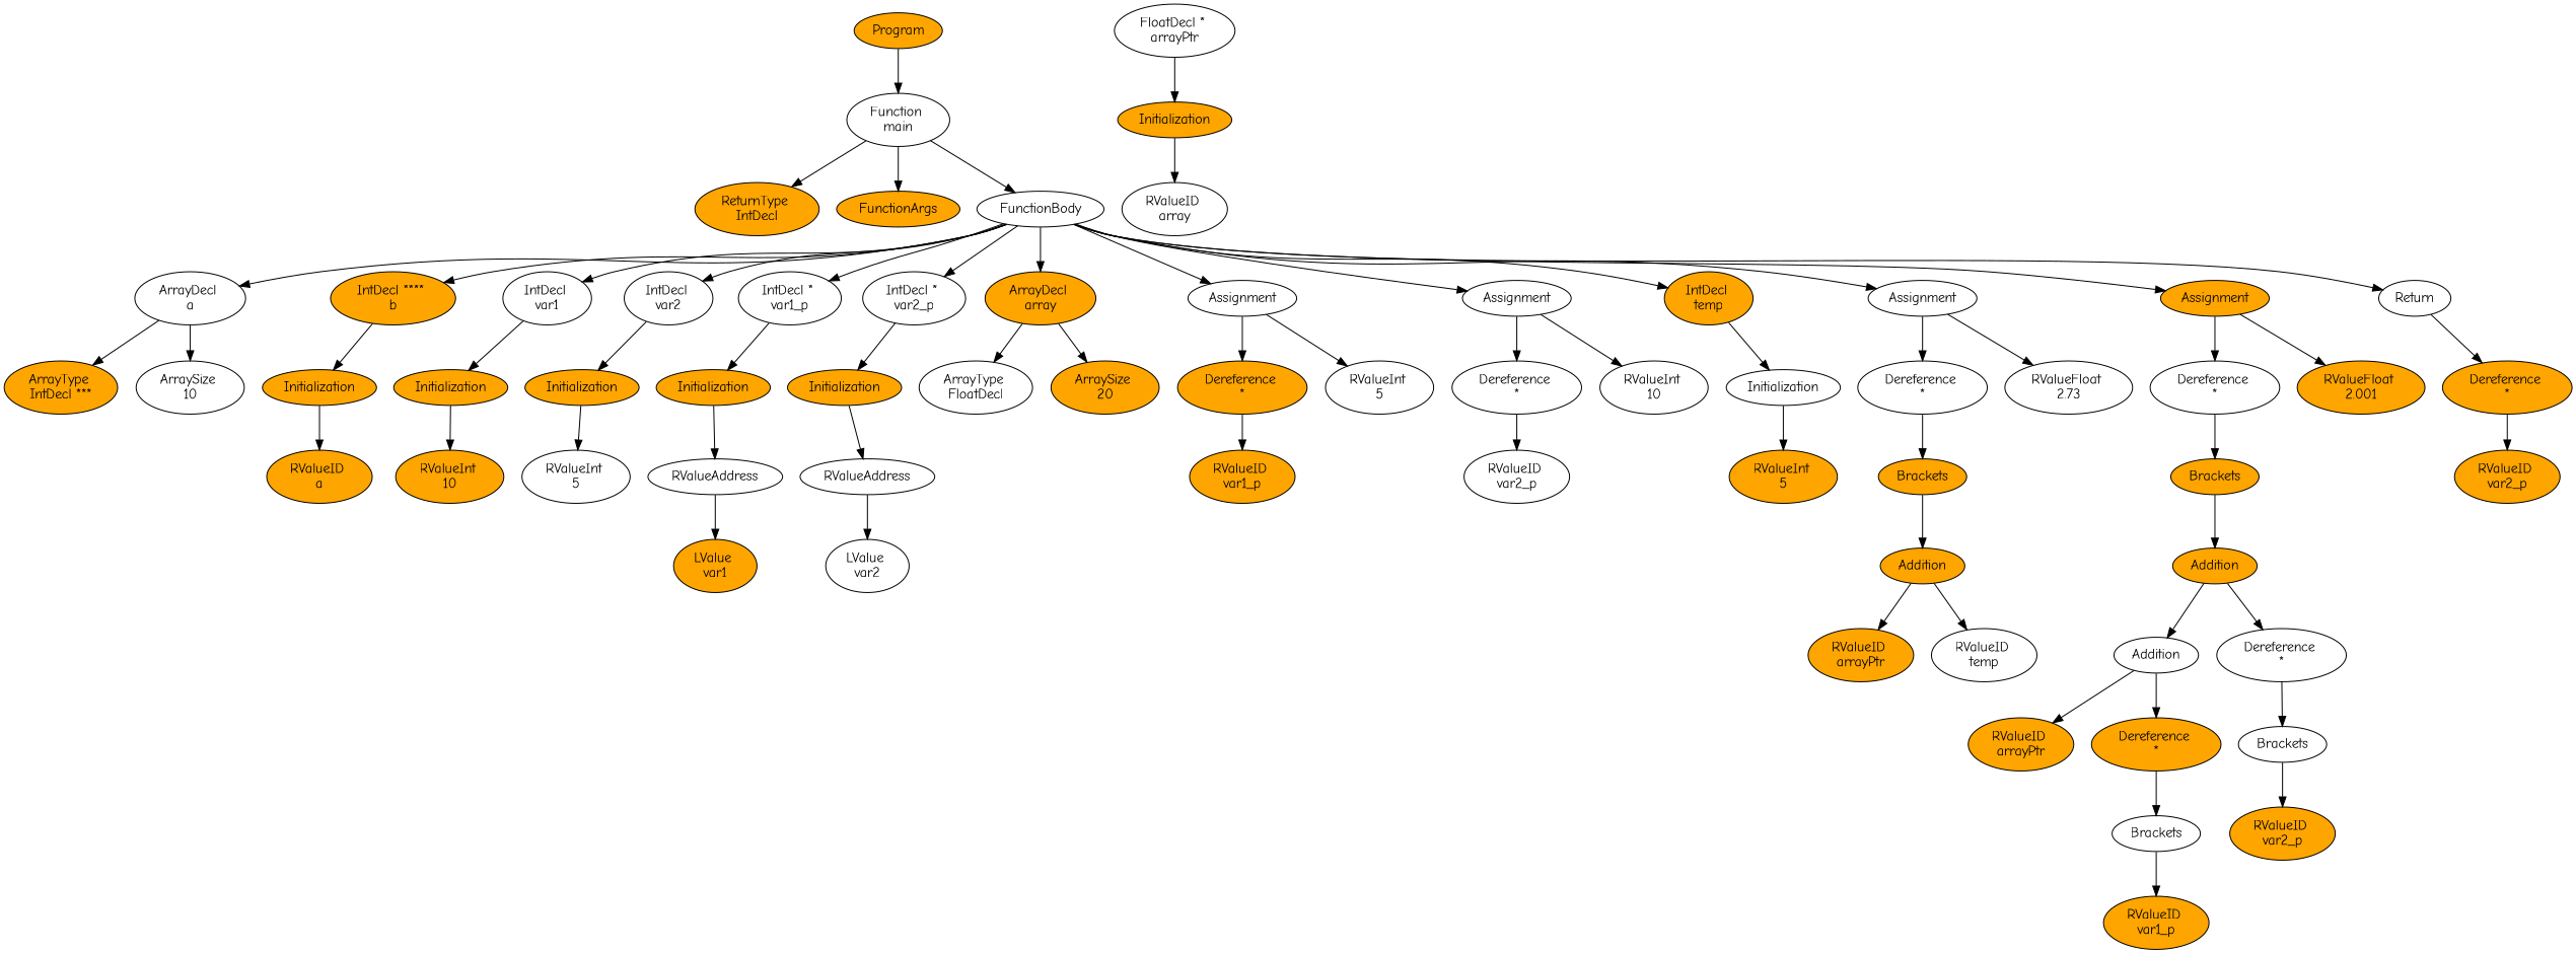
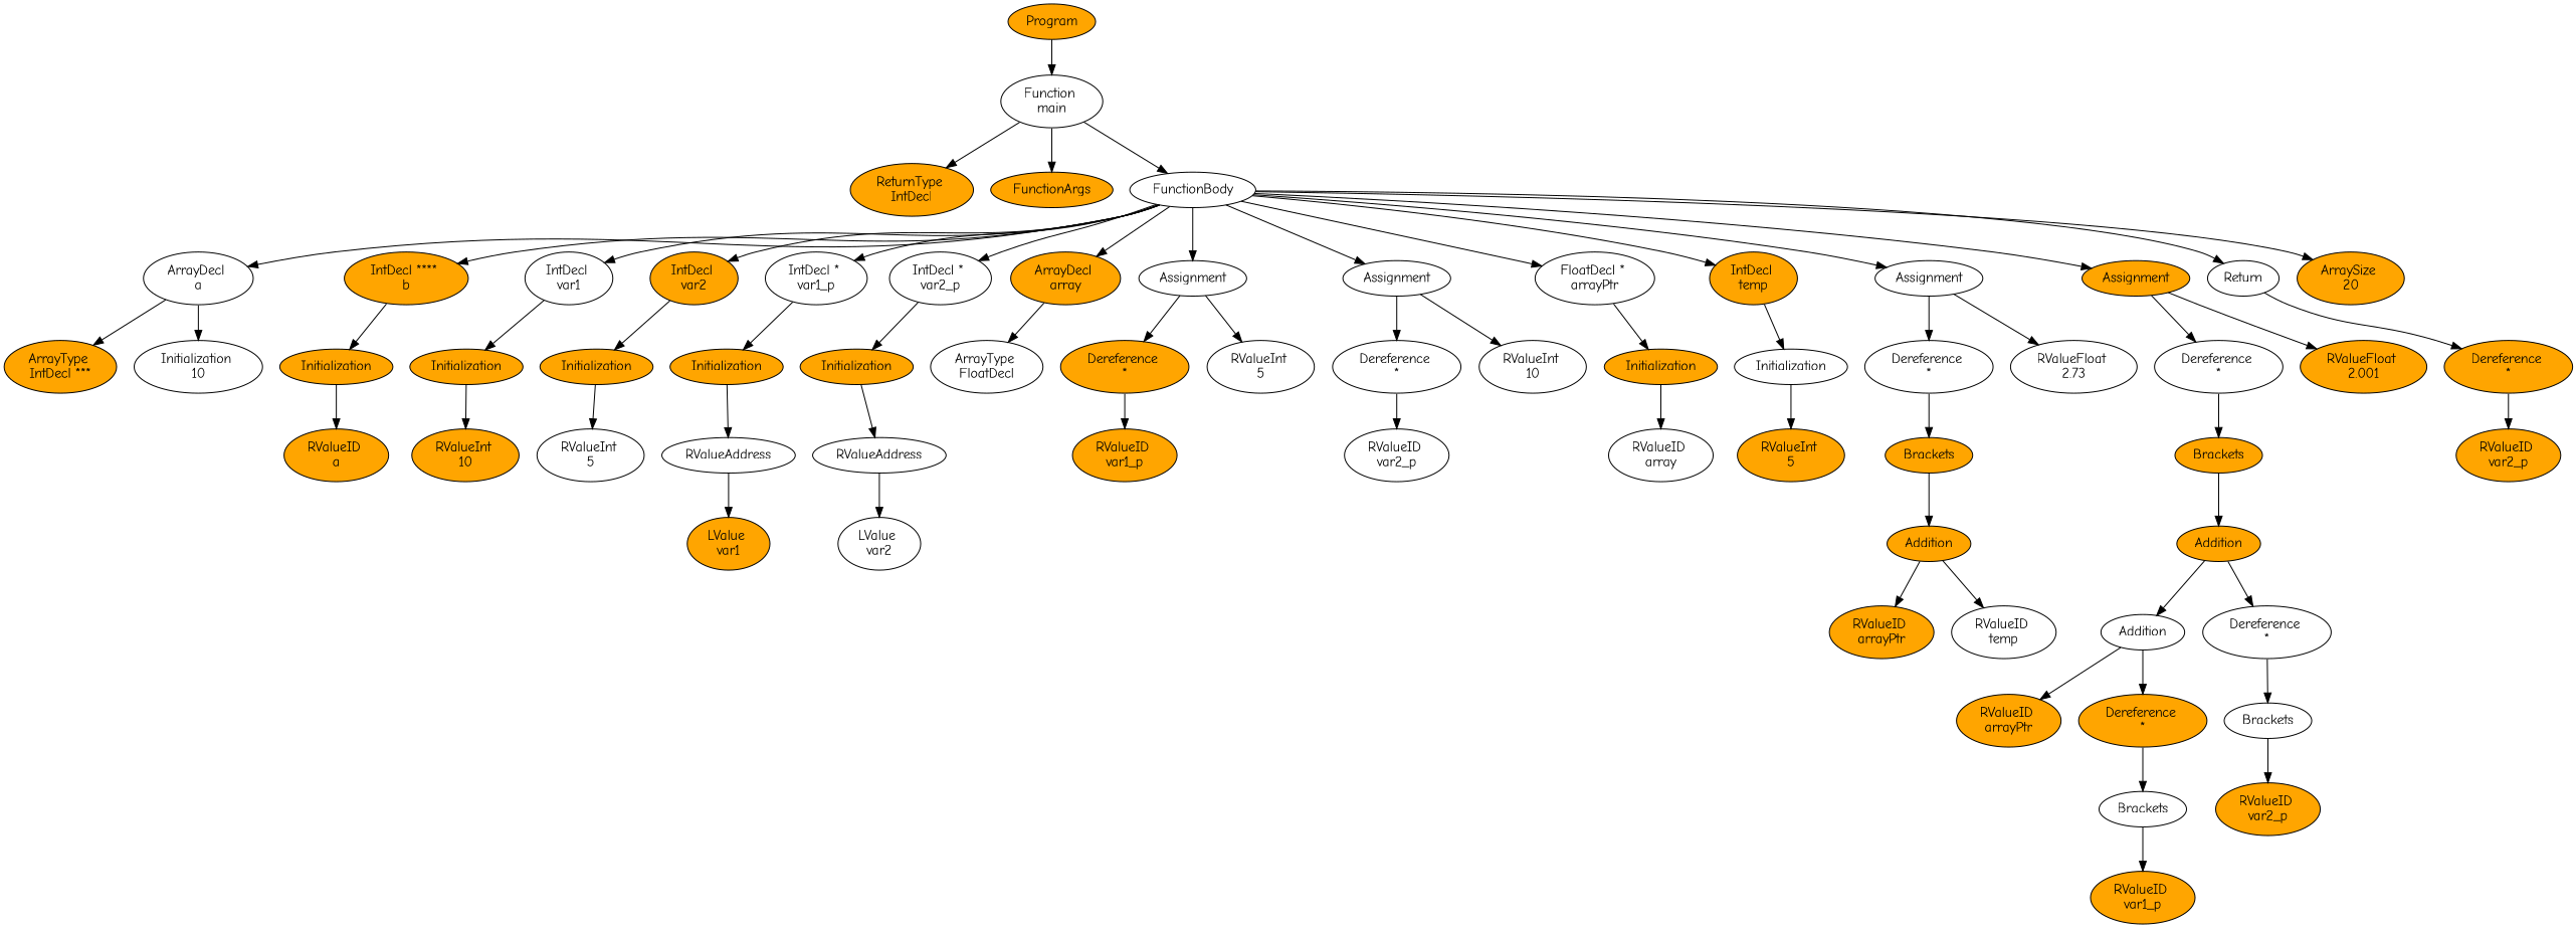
  digraph {
    fontname="Comic Neue"
    node [fillcolor=orange fontname="Comic Neue" style=filled]
    edge [fontname="Comic Neue"]
    n1 [label=Program]
    n2 [fillcolor=white label="Function \nmain"]
    n3 [label="ReturnType \nIntDecl"]
    n4 [label=FunctionArgs]
    n5 [fillcolor=white label=FunctionBody]
    n6 [fillcolor=white label="ArrayDecl \na"]
    n7 [label="IntDecl **** \nb"]
    n8 [fillcolor=white label="IntDecl \nvar1"]
-   n9 [fillcolor=white label="IntDecl \nvar2"]
+   n9 [label="IntDecl \nvar2"]
    n10 [fillcolor=white label="IntDecl * \nvar1_p"]
    n11 [fillcolor=white label="IntDecl * \nvar2_p"]
    n12 [label="ArrayDecl \narray"]
    n13 [fillcolor=white label=Assignment]
    n14 [fillcolor=white label=Assignment]
    n15 [fillcolor=white label="FloatDecl * \narrayPtr"]
    n16 [label="IntDecl \ntemp"]
    n17 [fillcolor=white label=Assignment]
    n18 [label=Assignment]
    n19 [fillcolor=white label=Return]
    n20 [label="ArrayType \nIntDecl ***"]
-   n21 [fillcolor=white label="ArraySize \n10"]
+   n21 [fillcolor=white label="Initialization \n10"]
    n22 [label=Initialization]
    n23 [label=Initialization]
    n24 [label=Initialization]
    n25 [label=Initialization]
    n26 [label=Initialization]
    n27 [fillcolor=white label="ArrayType \nFloatDecl"]
    n28 [label="ArraySize \n20"]
    n29 [label="Dereference \n*"]
    n30 [fillcolor=white label="RValueInt \n5"]
    n31 [fillcolor=white label="Dereference \n*"]
    n32 [fillcolor=white label="RValueInt \n10"]
    n33 [label=Initialization]
    n34 [fillcolor=white label=Initialization]
    n35 [fillcolor=white label="Dereference \n*"]
    n36 [fillcolor=white label="RValueFloat \n2.73"]
    n37 [fillcolor=white label="Dereference \n*"]
    n38 [label="RValueFloat \n2.001"]
    n39 [label="Dereference \n*"]
    n40 [label="RValueID \na"]
    n41 [label="RValueInt \n10"]
    n42 [fillcolor=white label="RValueInt \n5"]
    n43 [fillcolor=white label=RValueAddress]
    n44 [label="LValue \nvar1"]
    n45 [fillcolor=white label=RValueAddress]
    n46 [fillcolor=white label="LValue \nvar2"]
    n47 [label="RValueID \nvar1_p"]
    n48 [fillcolor=white label="RValueID \nvar2_p"]
    n49 [fillcolor=white label="RValueID \narray"]
    n50 [label="RValueInt \n5"]
    n51 [label=Brackets]
    n52 [label=Addition]
    n53 [label="RValueID \narrayPtr"]
    n54 [fillcolor=white label="RValueID \ntemp"]
    n55 [label=Brackets]
    n56 [label=Addition]
    n57 [fillcolor=white label=Addition]
    n58 [fillcolor=white label="Dereference \n*"]
    n59 [label="RValueID \narrayPtr"]
    n60 [label="Dereference \n*"]
    n61 [fillcolor=white label=Brackets]
    n62 [fillcolor=white label=Brackets]
    n63 [label="RValueID \nvar1_p"]
    n64 [label="RValueID \nvar2_p"]
    n65 [label="RValueID \nvar2_p"]
    n1 -> n2
    n2 -> n3
    n2 -> n4
    n2 -> n5
    n5 -> n6
    n5 -> n7
    n5 -> n8
    n5 -> n9
    n5 -> n10
    n5 -> n11
    n5 -> n12
    n5 -> n13
    n5 -> n14
+   n5 -> n15
    n5 -> n16
    n5 -> n17
    n5 -> n18
    n5 -> n19
    n6 -> n20
    n6 -> n21
    n7 -> n22
    n8 -> n23
    n9 -> n24
    n10 -> n25
    n11 -> n26
    n12 -> n27
-   n12 -> n28
+   n5 -> n28
    n13 -> n29
    n13 -> n30
    n14 -> n31
    n14 -> n32
    n15 -> n33
    n16 -> n34
    n17 -> n35
    n17 -> n36
    n18 -> n37
    n18 -> n38
    n19 -> n39
    n22 -> n40
    n23 -> n41
    n24 -> n42
    n25 -> n43
    n26 -> n45
    n29 -> n47
    n31 -> n48
    n33 -> n49
    n34 -> n50
    n35 -> n51
    n37 -> n55
    n39 -> n65
    n43 -> n44
    n45 -> n46
    n51 -> n52
    n52 -> n53
    n52 -> n54
    n55 -> n56
    n56 -> n57
    n56 -> n58
    n57 -> n59
    n57 -> n60
    n58 -> n61
    n60 -> n62
    n61 -> n64
    n62 -> n63
  }
